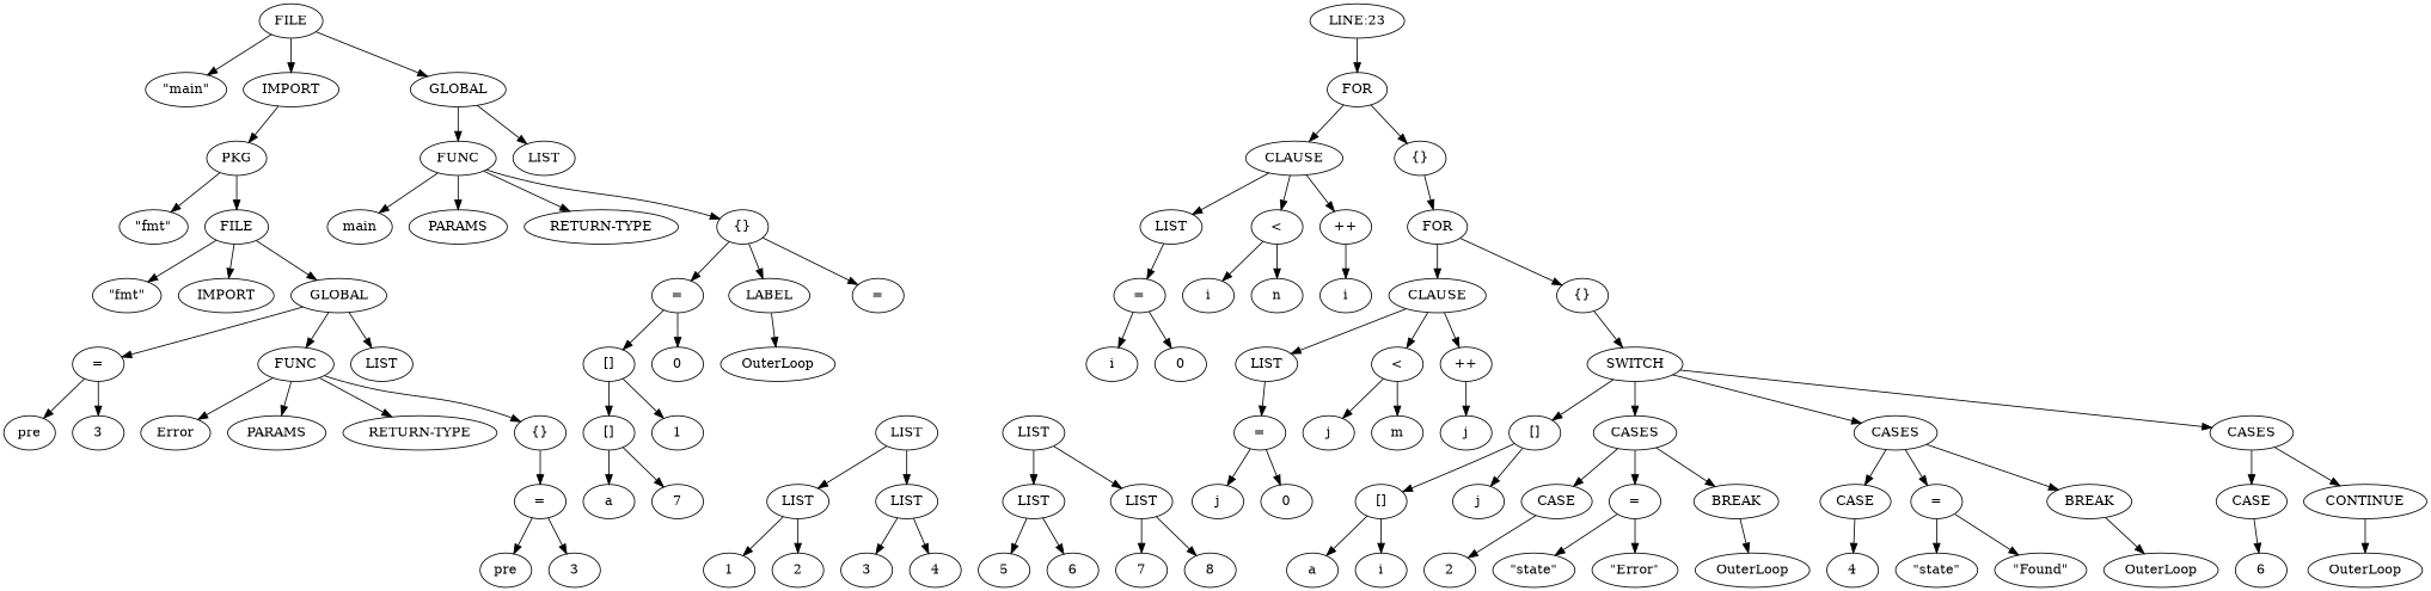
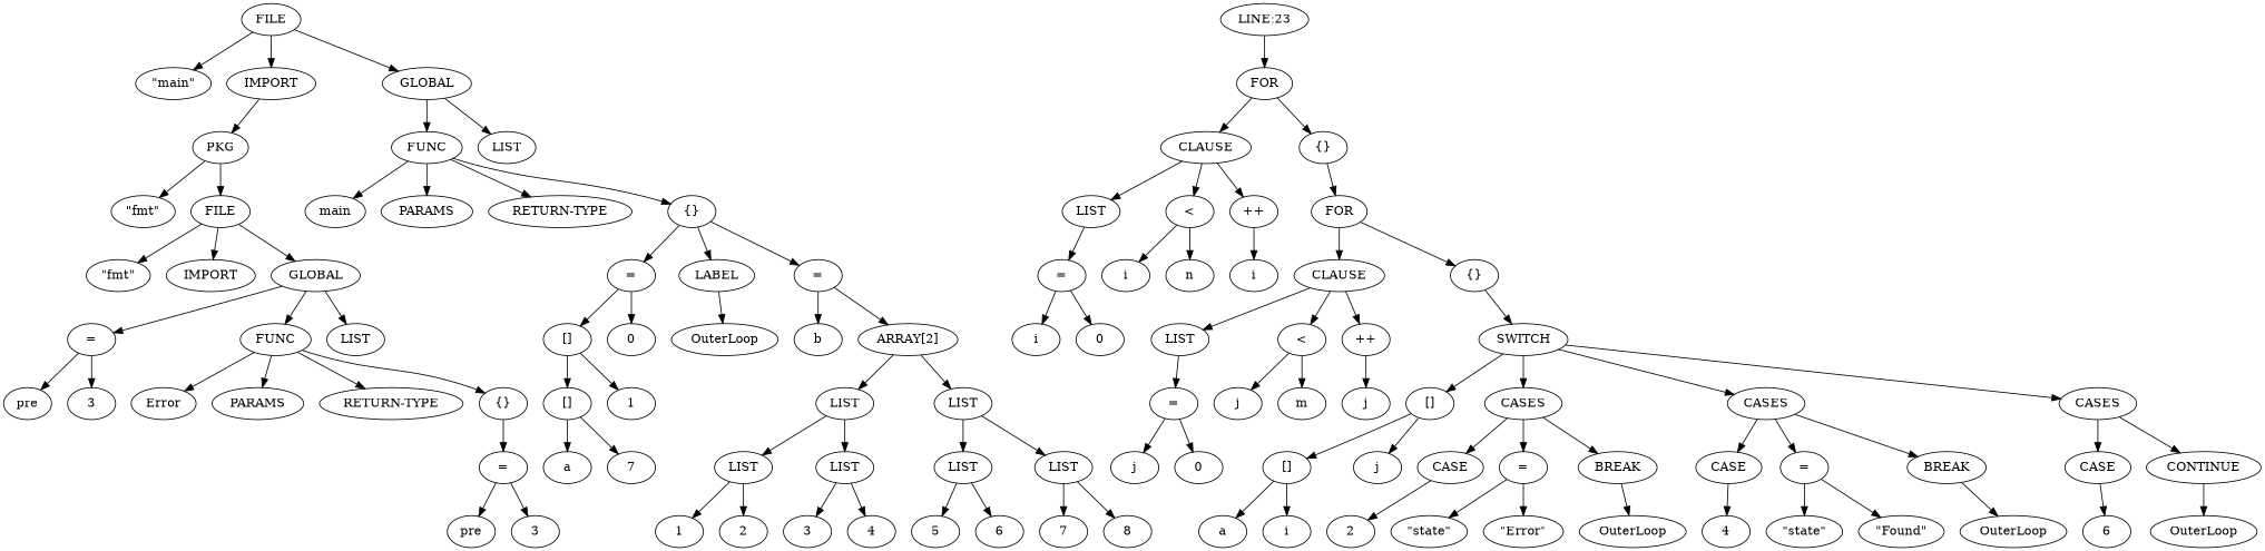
  digraph {
    n1 [label=FILE]
    n2 [label="\"main\""]
    n3 [label=IMPORT]
    n4 [label=GLOBAL]
    n5 [label=PKG]
    n6 [label=FUNC]
    n7 [label=LIST]
    n8 [label="\"fmt\""]
    n9 [label=FILE]
    n10 [label="\"fmt\""]
    n11 [label=IMPORT]
    n12 [label=GLOBAL]
    n13 [label="="]
    n14 [label=FUNC]
    n15 [label=LIST]
    n16 [label=pre]
    n17 [label=3]
    n18 [label=Error]
    n19 [label=PARAMS]
    n20 [label="RETURN-TYPE"]
    n21 [label="{}"]
    n22 [label="="]
    n23 [label=pre]
    n24 [label=3]
    n25 [label=main]
    n26 [label=PARAMS]
    n27 [label="RETURN-TYPE"]
    n28 [label="{}"]
    n29 [label="="]
    n30 [label=LABEL]
    n31 [label="="]
    n32 [label="[]"]
    n33 [label=0]
    n34 [label=OuterLoop]
+   n35 [label=b]
+   n36 [label="ARRAY[2]"]
    n37 [label="[]"]
    n38 [label=1]
    n39 [label=a]
    n40 [label=7]
    n41 [label="LINE:23"]
    n42 [label=FOR]
    n43 [label=CLAUSE]
    n44 [label="{}"]
    n45 [label=LIST]
    n46 [label="<"]
    n47 [label="++"]
    n48 [label=FOR]
    n49 [label="="]
    n50 [label=i]
    n51 [label=n]
    n52 [label=i]
    n53 [label=i]
    n54 [label=0]
    n55 [label=CLAUSE]
    n56 [label="{}"]
    n57 [label=LIST]
    n58 [label="<"]
    n59 [label="++"]
    n60 [label=SWITCH]
    n61 [label="="]
    n62 [label=j]
    n63 [label=m]
    n64 [label=j]
    n65 [label=j]
    n66 [label=0]
    n67 [label="[]"]
    n68 [label=CASES]
    n69 [label=CASES]
    n70 [label=CASES]
    n71 [label="[]"]
    n72 [label=j]
    n73 [label=CASE]
    n74 [label="="]
    n75 [label=BREAK]
    n76 [label=CASE]
    n77 [label="="]
    n78 [label=BREAK]
    n79 [label=CASE]
    n80 [label=CONTINUE]
    n81 [label=a]
    n82 [label=i]
    n83 [label=2]
    n84 [label="\"state\""]
    n85 [label="\"Error\""]
    n86 [label=OuterLoop]
    n87 [label=4]
    n88 [label="\"state\""]
    n89 [label="\"Found\""]
    n90 [label=OuterLoop]
    n91 [label=6]
    n92 [label=OuterLoop]
    n93 [label=LIST]
    n94 [label=LIST]
    n95 [label=LIST]
    n96 [label=LIST]
    n97 [label=LIST]
    n98 [label=LIST]
    n99 [label=1]
    n100 [label=2]
    n101 [label=3]
    n102 [label=4]
    n103 [label=5]
    n104 [label=6]
    n105 [label=7]
    n106 [label=8]
    n1 -> n2
    n1 -> n3
    n1 -> n4
    n3 -> n5
    n4 -> n6
    n4 -> n7
    n5 -> n8
    n5 -> n9
    n6 -> n25
    n6 -> n26
    n6 -> n27
    n6 -> n28
    n9 -> n10
    n9 -> n11
    n9 -> n12
    n12 -> n13
    n12 -> n14
    n12 -> n15
    n13 -> n16
    n13 -> n17
    n14 -> n18
    n14 -> n19
    n14 -> n20
    n14 -> n21
    n21 -> n22
    n22 -> n23
    n22 -> n24
    n28 -> n29
    n28 -> n30
    n28 -> n31
    n29 -> n32
    n29 -> n33
    n30 -> n34
+   n31 -> n35
+   n31 -> n36
    n32 -> n37
    n32 -> n38
+   n36 -> n93
+   n36 -> n94
    n37 -> n39
    n37 -> n40
    n41 -> n42
    n42 -> n43
    n42 -> n44
    n43 -> n45
    n43 -> n46
    n43 -> n47
    n44 -> n48
    n45 -> n49
    n46 -> n50
    n46 -> n51
    n47 -> n52
    n48 -> n55
    n48 -> n56
    n49 -> n53
    n49 -> n54
    n55 -> n57
    n55 -> n58
    n55 -> n59
    n56 -> n60
    n57 -> n61
    n58 -> n62
    n58 -> n63
    n59 -> n64
    n60 -> n67
    n60 -> n68
    n60 -> n69
    n60 -> n70
    n61 -> n65
    n61 -> n66
    n67 -> n71
    n67 -> n72
    n68 -> n73
    n68 -> n74
    n68 -> n75
    n69 -> n76
    n69 -> n77
    n69 -> n78
    n70 -> n79
    n70 -> n80
    n71 -> n81
    n71 -> n82
    n73 -> n83
    n74 -> n84
    n74 -> n85
    n75 -> n86
    n76 -> n87
    n77 -> n88
    n77 -> n89
    n78 -> n90
    n79 -> n91
    n80 -> n92
    n93 -> n95
    n93 -> n96
    n94 -> n97
    n94 -> n98
    n95 -> n99
    n95 -> n100
    n96 -> n101
    n96 -> n102
    n97 -> n103
    n97 -> n104
    n98 -> n105
    n98 -> n106
  }
